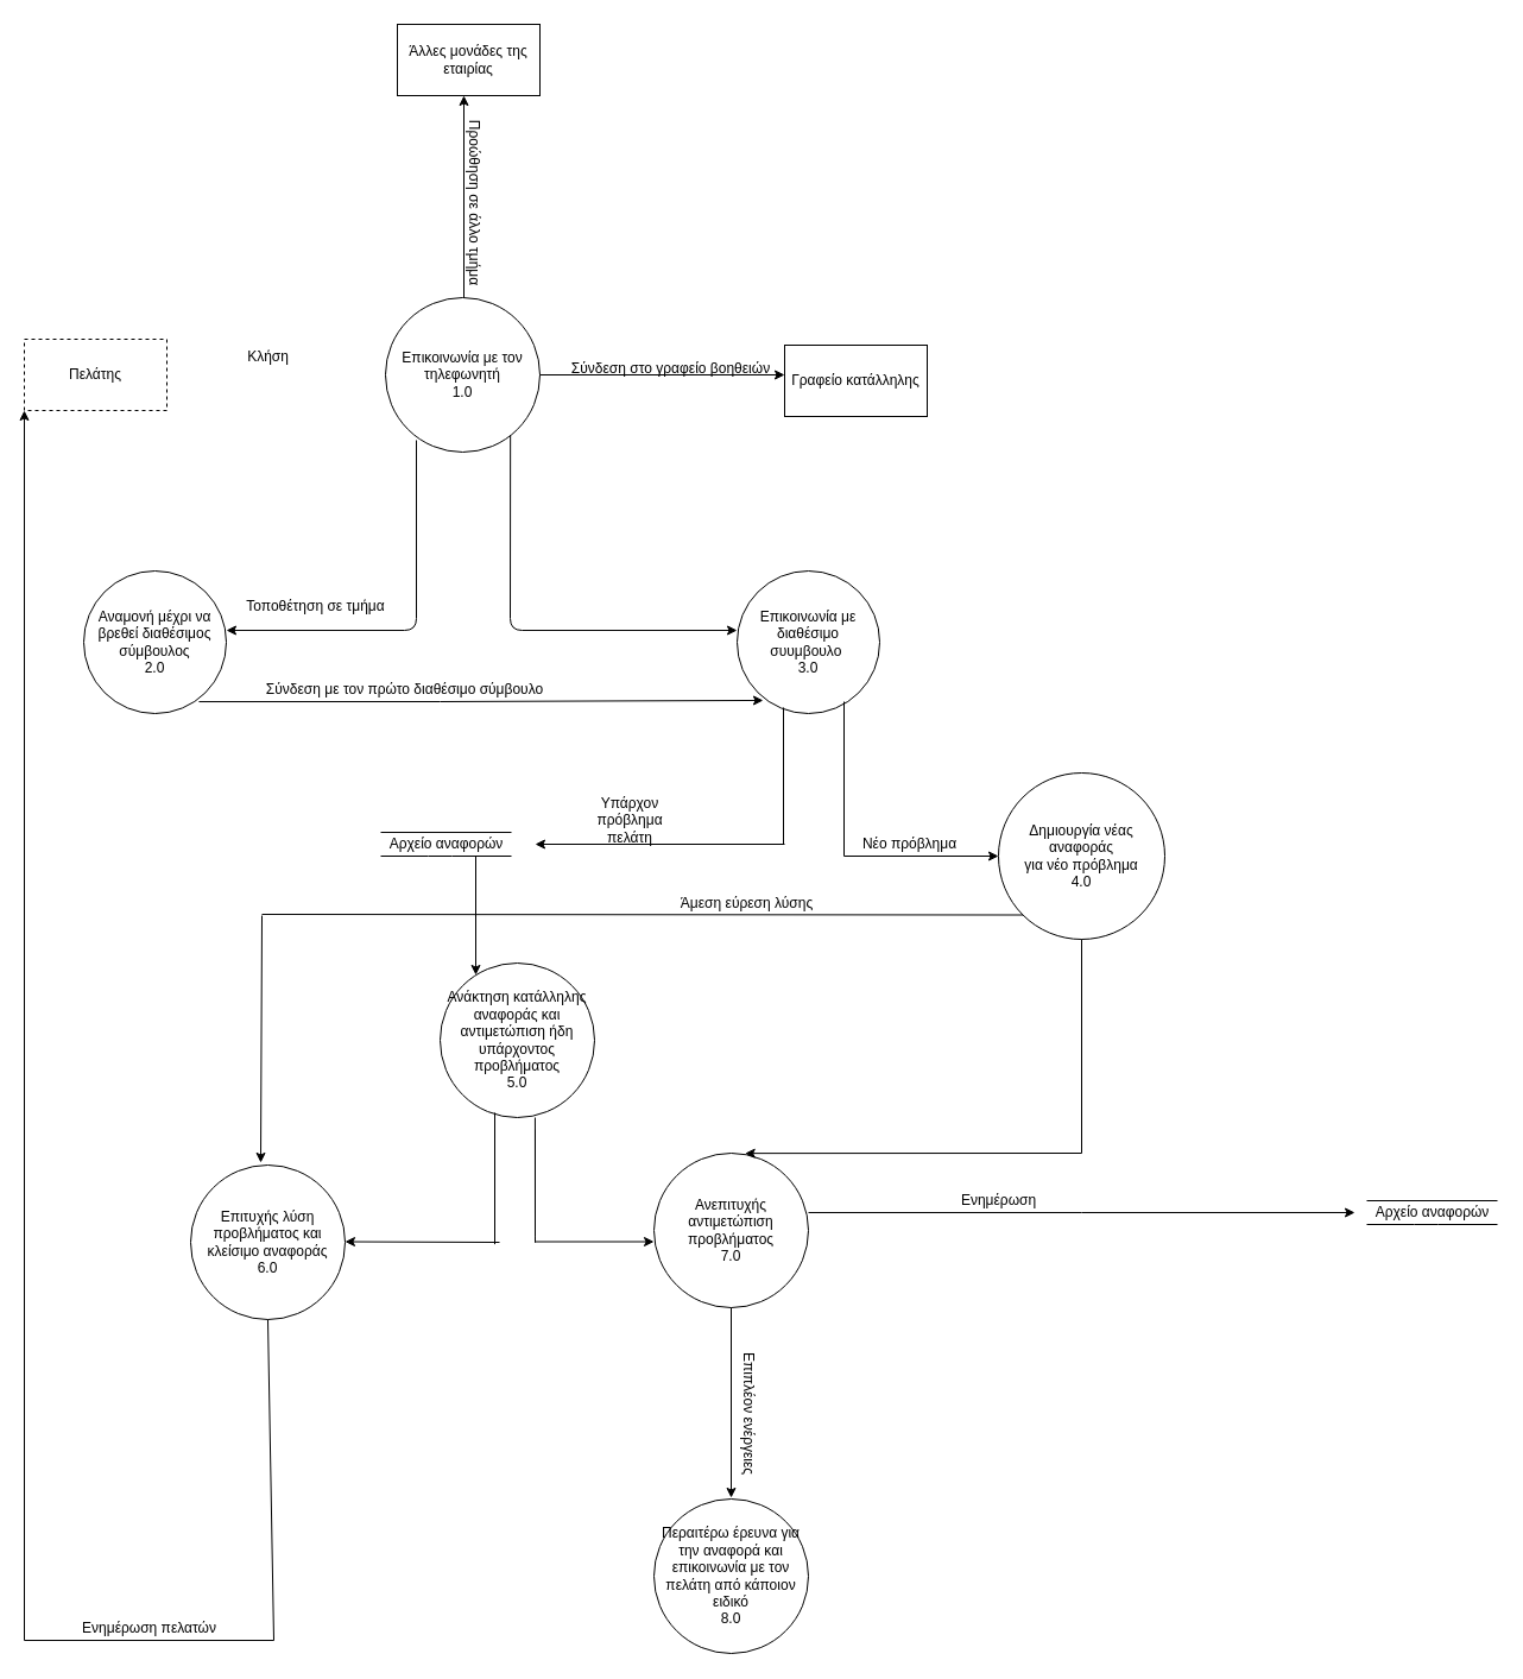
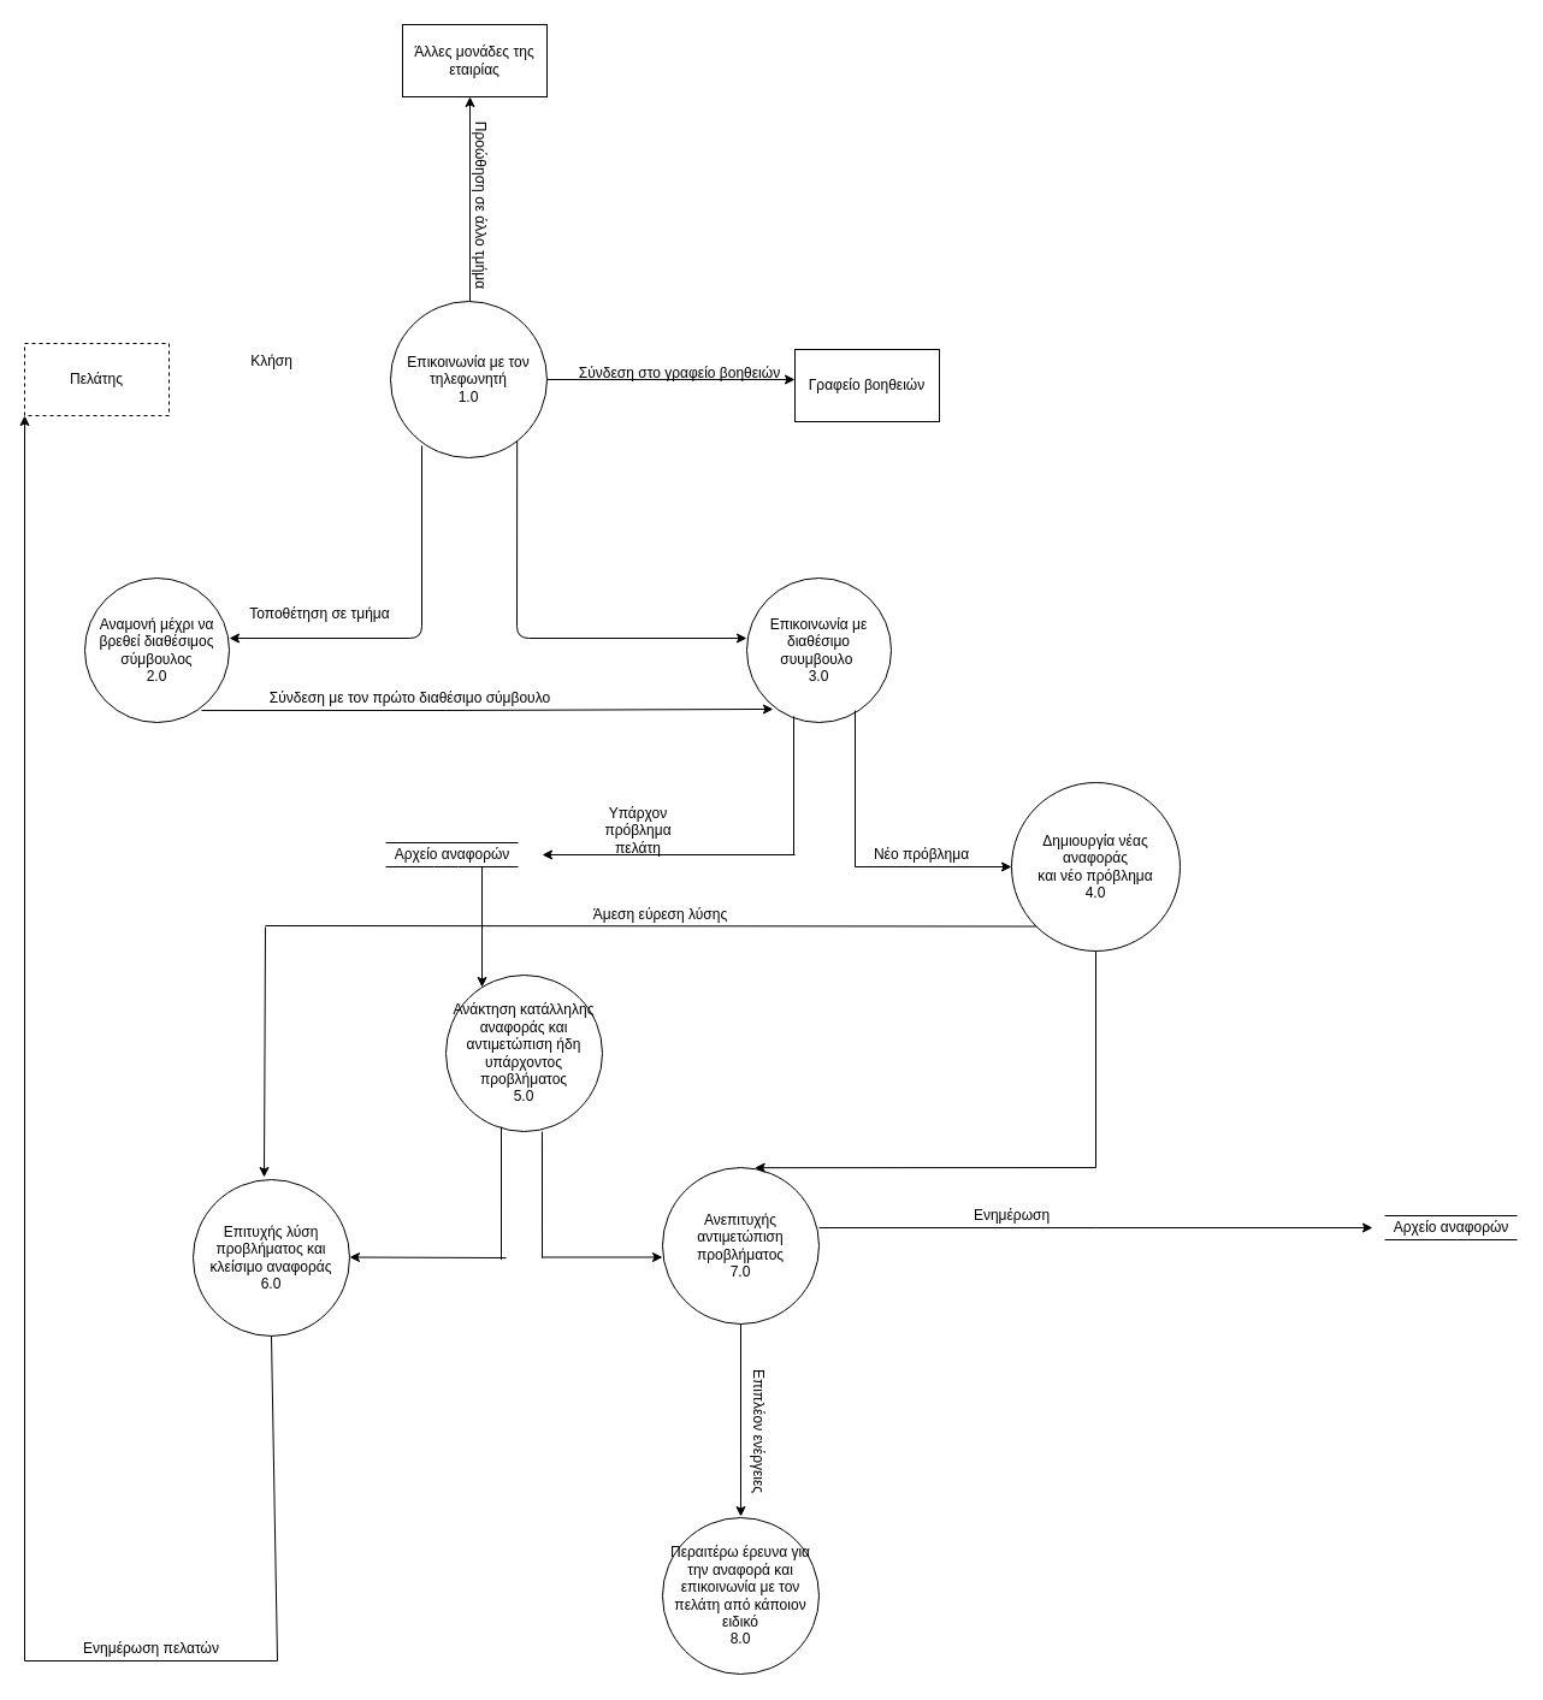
  <mxCell id="0" />
  <mxCell id="1" parent="0" />
  <mxCell id="2" value="Επικοινωνία με τον τηλεφωνητή&lt;br&gt;1.0" style="ellipse;whiteSpace=wrap;html=1;aspect=fixed;" parent="1" vertex="1"><mxGeometry x="324" y="250" width="130" height="130" as="geometry" /></mxCell>
  <mxCell id="3" value="Πελάτης" style="rounded=0;whiteSpace=wrap;html=1;dashed=1;" parent="1" vertex="1"><mxGeometry x="20" y="285" width="120" height="60" as="geometry" /></mxCell>
  <mxCell id="4" value="Κλήση" style="text;html=1;align=center;verticalAlign=middle;resizable=0;points=[];autosize=1;" parent="1" vertex="1"><mxGeometry x="200" y="290" width="50" height="20" as="geometry" /></mxCell>
  <mxCell id="5" value="" style="endArrow=classic;html=1;" parent="1" edge="1"><mxGeometry width="50" height="50" relative="1" as="geometry"><mxPoint x="390" y="250" as="sourcePoint" /><mxPoint x="390" y="80" as="targetPoint" /></mxGeometry></mxCell>
  <mxCell id="6" value="Προώθηση σε άλλο τμήμα" style="text;html=1;align=center;verticalAlign=middle;resizable=0;points=[];autosize=1;rotation=90;" parent="1" vertex="1"><mxGeometry x="324" y="160" width="150" height="20" as="geometry" /></mxCell>
  <mxCell id="7" value="Άλλες μονάδες της εταιρίας" style="rounded=0;whiteSpace=wrap;html=1;" parent="1" vertex="1"><mxGeometry x="334" y="20" width="120" height="60" as="geometry" /></mxCell>
  <mxCell id="8" value="" style="endArrow=classic;html=1;exitX=1;exitY=0.5;exitDx=0;exitDy=0;" parent="1" source="2" edge="1"><mxGeometry width="50" height="50" relative="1" as="geometry"><mxPoint x="520" y="310" as="sourcePoint" /><mxPoint x="660" y="315" as="targetPoint" /></mxGeometry></mxCell>
  <mxCell id="9" value="Σύνδεση στο γραφείο βοηθειών" style="text;html=1;align=center;verticalAlign=middle;resizable=0;points=[];autosize=1;" parent="1" vertex="1"><mxGeometry x="474" y="300" width="180" height="20" as="geometry" /></mxCell>
- <mxCell id="10" value="Γραφείο κατάλληλης" style="rounded=0;whiteSpace=wrap;html=1;" parent="1" vertex="1"><mxGeometry x="660" y="290" width="120" height="60" as="geometry" /></mxCell>
+ <mxCell id="10" value="Γραφείο βοηθειών" style="rounded=0;whiteSpace=wrap;html=1;" parent="1" vertex="1"><mxGeometry x="660" y="290" width="120" height="60" as="geometry" /></mxCell>
  <mxCell id="11" value="" style="endArrow=classic;html=1;exitX=0.809;exitY=0.892;exitDx=0;exitDy=0;exitPerimeter=0;" parent="1" source="2" edge="1"><mxGeometry width="50" height="50" relative="1" as="geometry"><mxPoint x="430" y="530" as="sourcePoint" /><mxPoint x="620" y="530" as="targetPoint" /><Array as="points"><mxPoint x="429" y="530" /></Array></mxGeometry></mxCell>
  <mxCell id="12" value="Επικοινωνία με διαθέσιμο&lt;br&gt;συυμβουλο&amp;nbsp;&lt;br&gt;3.0" style="ellipse;whiteSpace=wrap;html=1;aspect=fixed;" parent="1" vertex="1"><mxGeometry x="620" y="480" width="120" height="120" as="geometry" /></mxCell>
  <mxCell id="13" value="" style="endArrow=classic;html=1;exitX=0.2;exitY=0.923;exitDx=0;exitDy=0;exitPerimeter=0;" parent="1" source="2" edge="1"><mxGeometry width="50" height="50" relative="1" as="geometry"><mxPoint x="340" y="540" as="sourcePoint" /><mxPoint x="190" y="530" as="targetPoint" /><Array as="points"><mxPoint x="350" y="530" /></Array></mxGeometry></mxCell>
  <mxCell id="14" value="Αναμονή μέχρι να βρεθεί διαθέσιμος σύμβουλος&lt;br&gt;2.0" style="ellipse;whiteSpace=wrap;html=1;aspect=fixed;" parent="1" vertex="1"><mxGeometry x="70" y="480" width="120" height="120" as="geometry" /></mxCell>
  <mxCell id="15" value="" style="endArrow=none;html=1;exitX=0.808;exitY=0.917;exitDx=0;exitDy=0;exitPerimeter=0;" parent="1" source="14" edge="1"><mxGeometry width="50" height="50" relative="1" as="geometry"><mxPoint x="210" y="590" as="sourcePoint" /><mxPoint x="370" y="590" as="targetPoint" /></mxGeometry></mxCell>
  <mxCell id="16" value="" style="endArrow=none;html=1;entryX=0.325;entryY=0.958;entryDx=0;entryDy=0;entryPerimeter=0;" parent="1" target="12" edge="1"><mxGeometry width="50" height="50" relative="1" as="geometry"><mxPoint x="659" y="710" as="sourcePoint" /><mxPoint x="660" y="620" as="targetPoint" /></mxGeometry></mxCell>
  <mxCell id="17" value="" style="endArrow=classic;html=1;" parent="1" edge="1"><mxGeometry width="50" height="50" relative="1" as="geometry"><mxPoint x="660" y="710" as="sourcePoint" /><mxPoint x="450" y="710" as="targetPoint" /></mxGeometry></mxCell>
  <mxCell id="18" value="Ανάκτηση κατάλληλης αναφοράς και αντιμετώπιση ήδη υπάρχοντος προβλήματος&lt;br&gt;5.0" style="ellipse;whiteSpace=wrap;html=1;aspect=fixed;" parent="1" vertex="1"><mxGeometry x="370" y="810" width="130" height="130" as="geometry" /></mxCell>
  <mxCell id="19" value="" style="endArrow=none;html=1;entryX=0.325;entryY=0.958;entryDx=0;entryDy=0;entryPerimeter=0;" parent="1" edge="1"><mxGeometry width="50" height="50" relative="1" as="geometry"><mxPoint x="710" y="720" as="sourcePoint" /><mxPoint x="710" y="590" as="targetPoint" /></mxGeometry></mxCell>
  <mxCell id="20" value="" style="endArrow=classic;html=1;" parent="1" edge="1"><mxGeometry width="50" height="50" relative="1" as="geometry"><mxPoint x="710" y="720" as="sourcePoint" /><mxPoint x="840" y="720" as="targetPoint" /></mxGeometry></mxCell>
- <mxCell id="21" value="Δημιουργία νέας αναφοράς&lt;br&gt;για νέο πρόβλημα&lt;br&gt;4.0" style="ellipse;whiteSpace=wrap;html=1;aspect=fixed;" parent="1" vertex="1"><mxGeometry x="840" y="650" width="140" height="140" as="geometry" /></mxCell>
+ <mxCell id="21" value="Δημιουργία νέας αναφοράς&lt;br&gt;και νέο πρόβλημα&lt;br&gt;4.0" style="ellipse;whiteSpace=wrap;html=1;aspect=fixed;" parent="1" vertex="1"><mxGeometry x="840" y="650" width="140" height="140" as="geometry" /></mxCell>
  <mxCell id="22" value="" style="endArrow=none;html=1;entryX=0.354;entryY=0.969;entryDx=0;entryDy=0;entryPerimeter=0;" parent="1" target="18" edge="1"><mxGeometry width="50" height="50" relative="1" as="geometry"><mxPoint x="416" y="950" as="sourcePoint" /><mxPoint x="440" y="830" as="targetPoint" /><Array as="points"><mxPoint x="416" y="1050" /><mxPoint x="416" y="1040" /></Array></mxGeometry></mxCell>
  <mxCell id="23" value="" style="endArrow=classic;html=1;" parent="1" edge="1"><mxGeometry width="50" height="50" relative="1" as="geometry"><mxPoint x="420" y="1045" as="sourcePoint" /><mxPoint x="290" y="1044.5" as="targetPoint" /></mxGeometry></mxCell>
  <mxCell id="24" value="" style="endArrow=none;html=1;entryX=0.615;entryY=1;entryDx=0;entryDy=0;entryPerimeter=0;" parent="1" target="18" edge="1"><mxGeometry width="50" height="50" relative="1" as="geometry"><mxPoint x="450" y="950" as="sourcePoint" /><mxPoint x="520" y="840" as="targetPoint" /><Array as="points"><mxPoint x="450" y="1050" /></Array></mxGeometry></mxCell>
  <mxCell id="25" value="" style="endArrow=classic;html=1;" parent="1" edge="1"><mxGeometry width="50" height="50" relative="1" as="geometry"><mxPoint x="450" y="1044.5" as="sourcePoint" /><mxPoint x="550" y="1044.5" as="targetPoint" /></mxGeometry></mxCell>
  <mxCell id="26" value="Επιτυχής λύση προβλήματος και κλείσιμο αναφοράς&lt;br&gt;6.0" style="ellipse;whiteSpace=wrap;html=1;aspect=fixed;" parent="1" vertex="1"><mxGeometry x="160" y="980" width="130" height="130" as="geometry" /></mxCell>
  <mxCell id="27" value="Ανεπιτυχής αντιμετώπιση προβλήματος&lt;br&gt;7.0" style="ellipse;whiteSpace=wrap;html=1;aspect=fixed;" parent="1" vertex="1"><mxGeometry x="550" y="970" width="130" height="130" as="geometry" /></mxCell>
  <mxCell id="28" value="" style="endArrow=none;html=1;" parent="1" edge="1"><mxGeometry width="50" height="50" relative="1" as="geometry"><mxPoint x="680" y="1020" as="sourcePoint" /><mxPoint x="910" y="1020" as="targetPoint" /></mxGeometry></mxCell>
  <mxCell id="29" value="" style="endArrow=none;html=1;entryX=0.5;entryY=1;entryDx=0;entryDy=0;" parent="1" target="21" edge="1"><mxGeometry width="50" height="50" relative="1" as="geometry"><mxPoint x="910" y="970" as="sourcePoint" /><mxPoint x="960" y="910" as="targetPoint" /></mxGeometry></mxCell>
  <mxCell id="30" value="" style="endArrow=classic;html=1;" parent="1" edge="1"><mxGeometry width="50" height="50" relative="1" as="geometry"><mxPoint x="910" y="1020" as="sourcePoint" /><mxPoint x="1140" y="1020" as="targetPoint" /></mxGeometry></mxCell>
  <mxCell id="31" value="" style="endArrow=classic;html=1;entryX=0;entryY=1;entryDx=0;entryDy=0;" parent="1" target="3" edge="1"><mxGeometry width="50" height="50" relative="1" as="geometry"><mxPoint x="20" y="1380" as="sourcePoint" /><mxPoint x="70" y="610" as="targetPoint" /></mxGeometry></mxCell>
  <mxCell id="32" value="" style="endArrow=none;html=1;" parent="1" edge="1"><mxGeometry width="50" height="50" relative="1" as="geometry"><mxPoint x="320" y="700" as="sourcePoint" /><mxPoint x="430" y="700" as="targetPoint" /></mxGeometry></mxCell>
  <mxCell id="33" value="Αρχείο αναφορών" style="text;html=1;align=center;verticalAlign=middle;resizable=0;points=[];autosize=1;" parent="1" vertex="1"><mxGeometry x="320" y="700" width="110" height="20" as="geometry" /></mxCell>
  <mxCell id="34" value="" style="endArrow=none;html=1;" parent="1" edge="1"><mxGeometry width="50" height="50" relative="1" as="geometry"><mxPoint x="320" y="720" as="sourcePoint" /><mxPoint x="430" y="720" as="targetPoint" /><Array as="points"><mxPoint x="370" y="720" /></Array></mxGeometry></mxCell>
  <mxCell id="35" value="" style="endArrow=classic;html=1;entryX=0.231;entryY=0.077;entryDx=0;entryDy=0;entryPerimeter=0;" parent="1" target="18" edge="1"><mxGeometry width="50" height="50" relative="1" as="geometry"><mxPoint x="400" y="720" as="sourcePoint" /><mxPoint x="389" y="750" as="targetPoint" /></mxGeometry></mxCell>
  <mxCell id="36" value="" style="endArrow=classic;html=1;entryX=0.183;entryY=0.908;entryDx=0;entryDy=0;entryPerimeter=0;" parent="1" target="12" edge="1"><mxGeometry width="50" height="50" relative="1" as="geometry"><mxPoint x="370" y="590" as="sourcePoint" /><mxPoint x="420" y="540" as="targetPoint" /></mxGeometry></mxCell>
  <mxCell id="37" value="Τοποθέτηση σε τμήμα" style="text;html=1;align=center;verticalAlign=middle;resizable=0;points=[];autosize=1;" parent="1" vertex="1"><mxGeometry x="190" y="500" width="150" height="20" as="geometry" /></mxCell>
  <mxCell id="38" value="Σύνδεση με τον πρώτο διαθέσιμο σύμβουλο" style="text;html=1;align=center;verticalAlign=middle;resizable=0;points=[];autosize=1;" parent="1" vertex="1"><mxGeometry x="215" y="570" width="250" height="20" as="geometry" /></mxCell>
  <mxCell id="39" value="Υπάρχον πρόβλημα πελάτη" style="text;html=1;strokeColor=none;fillColor=none;align=center;verticalAlign=middle;whiteSpace=wrap;rounded=0;" parent="1" vertex="1"><mxGeometry x="510" y="680" width="40" height="20" as="geometry" /></mxCell>
  <mxCell id="40" value="Νέο πρόβλημα" style="text;html=1;align=center;verticalAlign=middle;resizable=0;points=[];autosize=1;" parent="1" vertex="1"><mxGeometry x="720" y="700" width="90" height="20" as="geometry" /></mxCell>
  <mxCell id="41" value="" style="endArrow=none;html=1;" parent="1" edge="1"><mxGeometry width="50" height="50" relative="1" as="geometry"><mxPoint x="1150" y="1010" as="sourcePoint" /><mxPoint x="1260" y="1010" as="targetPoint" /></mxGeometry></mxCell>
  <mxCell id="42" value="Αρχείο αναφορών" style="text;html=1;align=center;verticalAlign=middle;resizable=0;points=[];autosize=1;" parent="1" vertex="1"><mxGeometry x="1150" y="1010" width="110" height="20" as="geometry" /></mxCell>
  <mxCell id="43" value="" style="endArrow=none;html=1;" parent="1" edge="1"><mxGeometry width="50" height="50" relative="1" as="geometry"><mxPoint x="1150" y="1030" as="sourcePoint" /><mxPoint x="1260" y="1030" as="targetPoint" /><Array as="points"><mxPoint x="1200" y="1030" /></Array></mxGeometry></mxCell>
  <mxCell id="44" value="Ενημέρωση" style="text;html=1;align=center;verticalAlign=middle;resizable=0;points=[];autosize=1;" parent="1" vertex="1"><mxGeometry x="800" y="1000" width="80" height="20" as="geometry" /></mxCell>
  <mxCell id="45" value="" style="endArrow=none;html=1;" parent="1" edge="1"><mxGeometry width="50" height="50" relative="1" as="geometry"><mxPoint x="20" y="1380" as="sourcePoint" /><mxPoint x="230" y="1380" as="targetPoint" /></mxGeometry></mxCell>
  <mxCell id="46" value="Ενημέρωση πελατών" style="text;html=1;align=center;verticalAlign=middle;resizable=0;points=[];autosize=1;" parent="1" vertex="1"><mxGeometry x="60" y="1360" width="130" height="20" as="geometry" /></mxCell>
  <mxCell id="47" value="" style="endArrow=none;html=1;entryX=0.5;entryY=1;entryDx=0;entryDy=0;" parent="1" target="26" edge="1"><mxGeometry width="50" height="50" relative="1" as="geometry"><mxPoint x="230" y="1380" as="sourcePoint" /><mxPoint x="280" y="1200" as="targetPoint" /></mxGeometry></mxCell>
  <mxCell id="48" value="" style="endArrow=none;html=1;entryX=0;entryY=1;entryDx=0;entryDy=0;" parent="1" target="21" edge="1"><mxGeometry width="50" height="50" relative="1" as="geometry"><mxPoint x="220" y="769" as="sourcePoint" /><mxPoint x="820" y="750" as="targetPoint" /></mxGeometry></mxCell>
  <mxCell id="49" value="" style="endArrow=classic;html=1;entryX=0.455;entryY=-0.018;entryDx=0;entryDy=0;entryPerimeter=0;" parent="1" target="26" edge="1"><mxGeometry width="50" height="50" relative="1" as="geometry"><mxPoint x="220" y="770" as="sourcePoint" /><mxPoint x="270" y="890" as="targetPoint" /><Array as="points"><mxPoint x="219" y="978" /></Array></mxGeometry></mxCell>
  <mxCell id="50" value="" style="endArrow=classic;html=1;entryX=0.59;entryY=0.001;entryDx=0;entryDy=0;entryPerimeter=0;" parent="1" target="27" edge="1"><mxGeometry width="50" height="50" relative="1" as="geometry"><mxPoint x="910" y="970" as="sourcePoint" /><mxPoint x="750" y="940" as="targetPoint" /></mxGeometry></mxCell>
  <mxCell id="51" value="" style="endArrow=classic;html=1;exitX=0.5;exitY=1;exitDx=0;exitDy=0;" parent="1" source="27" edge="1"><mxGeometry width="50" height="50" relative="1" as="geometry"><mxPoint x="630" y="1240" as="sourcePoint" /><mxPoint x="615" y="1260" as="targetPoint" /></mxGeometry></mxCell>
  <mxCell id="52" value="Περαιτέρω έρευνα για την αναφορά και επικοινωνία με τον πελάτη από κάποιον ειδικό&lt;br&gt;8.0" style="ellipse;whiteSpace=wrap;html=1;aspect=fixed;" parent="1" vertex="1"><mxGeometry x="550" y="1261" width="130" height="130" as="geometry" /></mxCell>
- <mxCell id="53" value="Άμεση εύρεση λύσης" style="text;html=1;align=center;verticalAlign=middle;resizable=0;points=[];autosize=1;" parent="1" vertex="1"><mxGeometry x="563" y="750" width="130" height="20" as="geometry" /></mxCell>
+ <mxCell id="53" value="Άμεση εύρεση λύσης" style="text;html=1;align=center;verticalAlign=middle;resizable=0;points=[];autosize=1;" parent="1" vertex="1"><mxGeometry x="483" y="750" width="130" height="20" as="geometry" /></mxCell>
  <mxCell id="54" value="Επιπλέον ενέργειες" style="text;html=1;align=center;verticalAlign=middle;resizable=0;points=[];autosize=1;rotation=90;" parent="1" vertex="1"><mxGeometry x="570" y="1179" width="120" height="20" as="geometry" /></mxCell>
